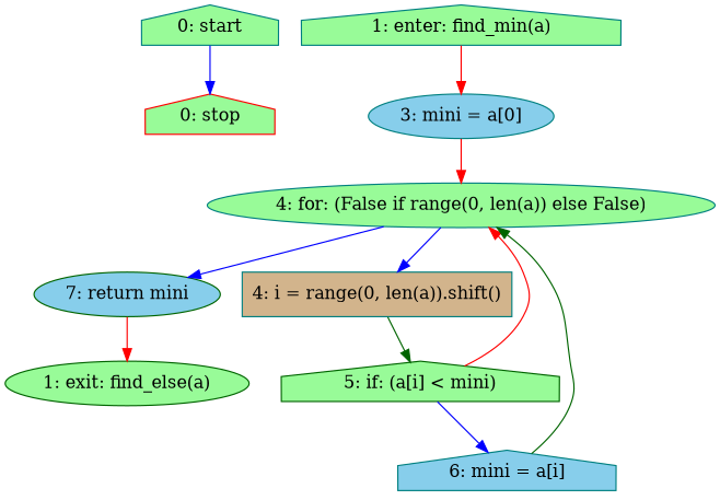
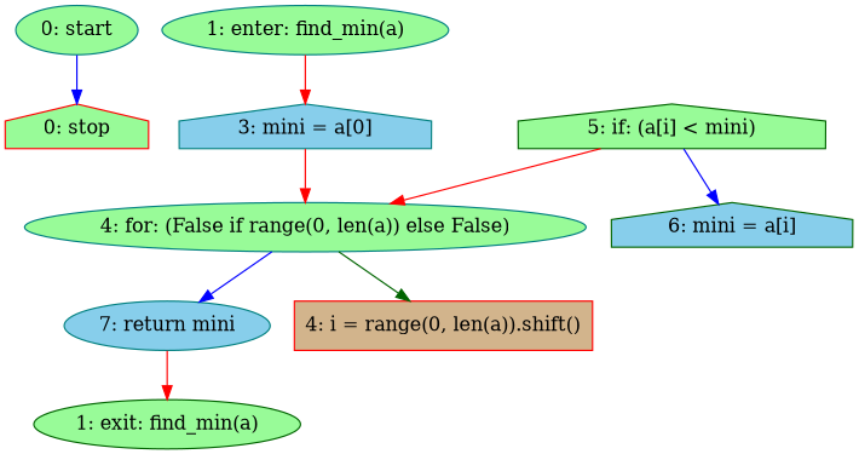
  strict digraph {
    node [color=teal fillcolor=palegreen shape=house style=filled]
    edge [color=blue]
-   n1 [label="0: start"]
+   n1 [label="0: start" shape=ellipse]
    n2 [color=red label="0: stop"]
-   n3 [label="1: enter: find_min(a)"]
-   n4 [fillcolor=skyblue label="3: mini = a[0]" shape=ellipse]
+   n3 [label="1: enter: find_min(a)" shape=ellipse]
+   n4 [fillcolor=skyblue label="3: mini = a[0]"]
    n5 [label="4: for: (False if range(0, len(a)) else False)" shape=ellipse]
-   n6 [color=darkgreen fillcolor=skyblue label="7: return mini" shape=ellipse]
-   n7 [fillcolor=tan label="4: i = range(0, len(a)).shift()" shape=box]
-   n8 [color=darkgreen label="1: exit: find_else(a)" shape=ellipse]
+   n6 [fillcolor=skyblue label="7: return mini" shape=ellipse]
+   n7 [color=red fillcolor=tan label="4: i = range(0, len(a)).shift()" shape=box]
+   n8 [color=darkgreen label="1: exit: find_min(a)" shape=ellipse]
    n9 [color=darkgreen label="5: if: (a[i] < mini)"]
-   n10 [fillcolor=skyblue label="6: mini = a[i]"]
+   n10 [color=darkgreen fillcolor=skyblue label="6: mini = a[i]"]
    n1 -> n2
    n3 -> n4 [color=red]
    n4 -> n5 [color=red]
    n5 -> n6
-   n5 -> n7
+   n5 -> n7 [color=darkgreen]
    n6 -> n8 [color=red]
-   n7 -> n9 [color=darkgreen]
    n9 -> n5 [color=red]
    n9 -> n10
-   n10 -> n5 [color=darkgreen]
  }
